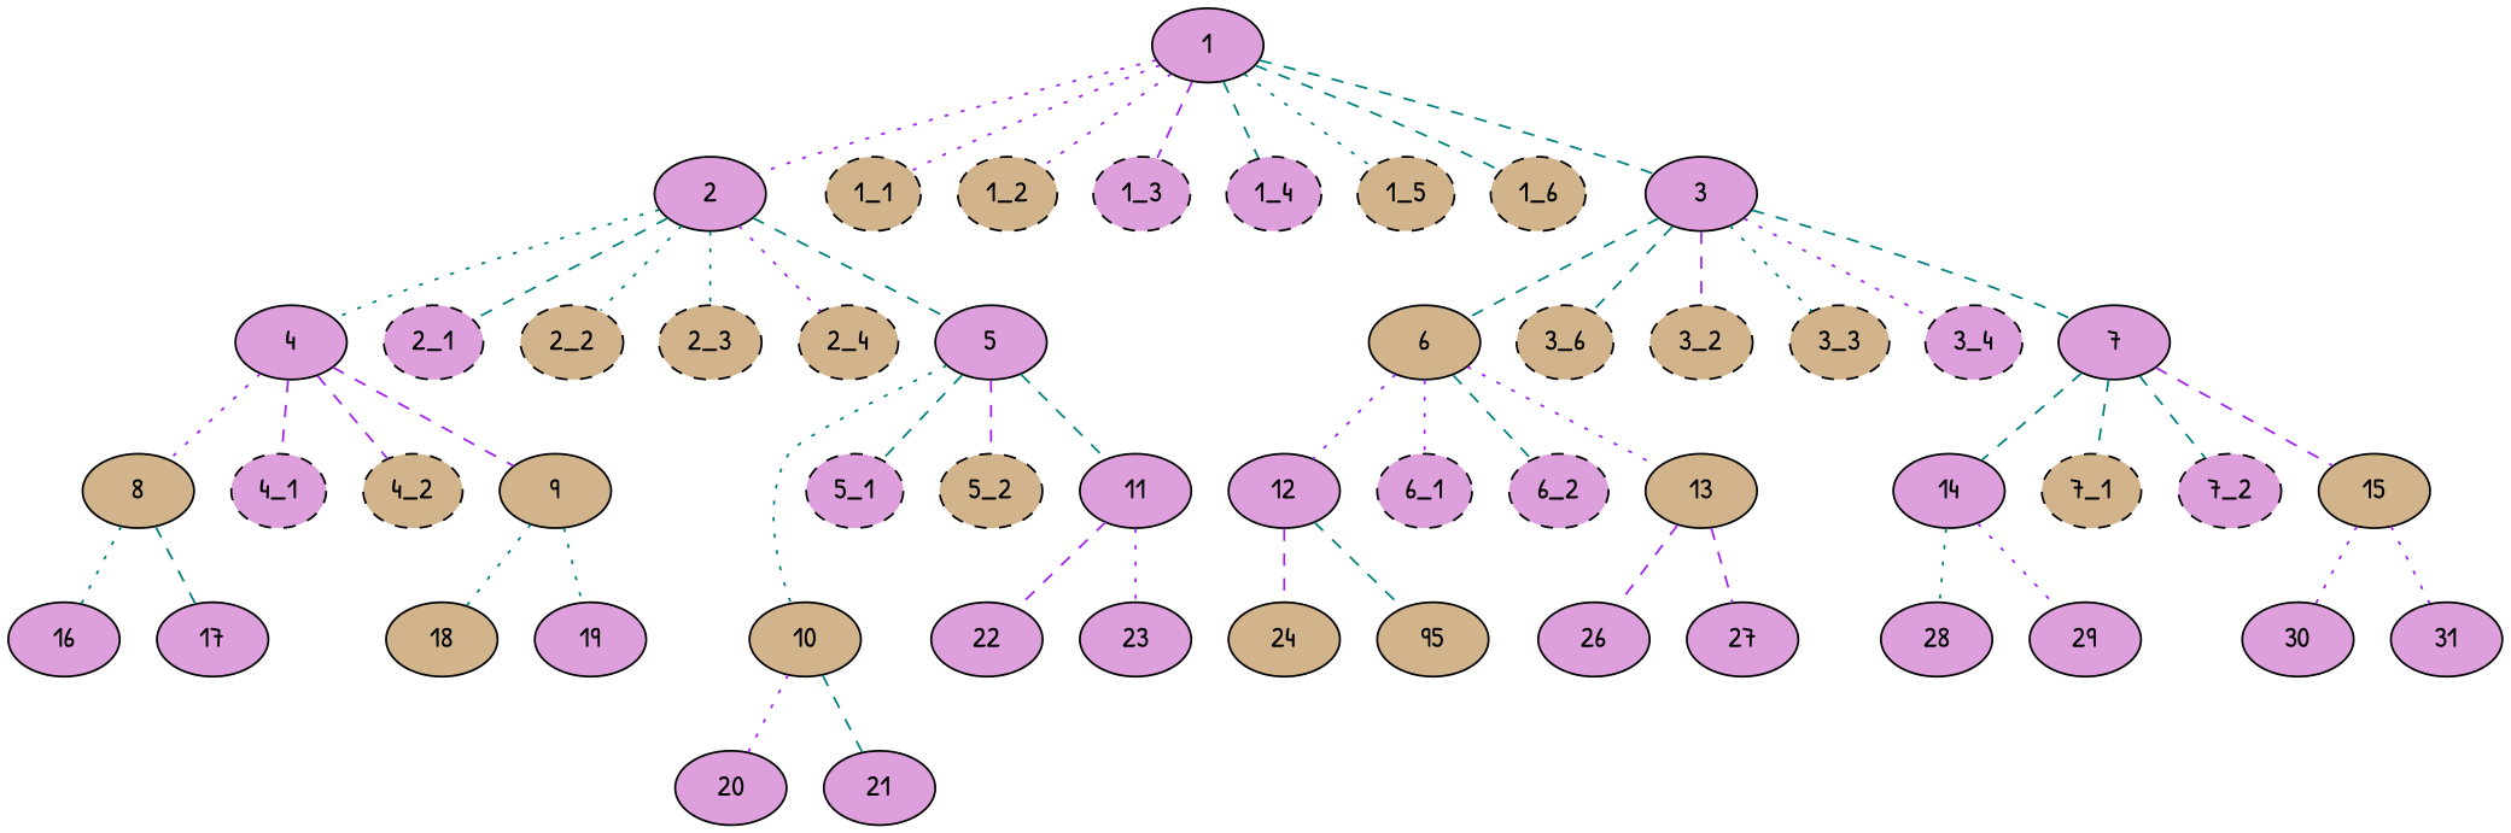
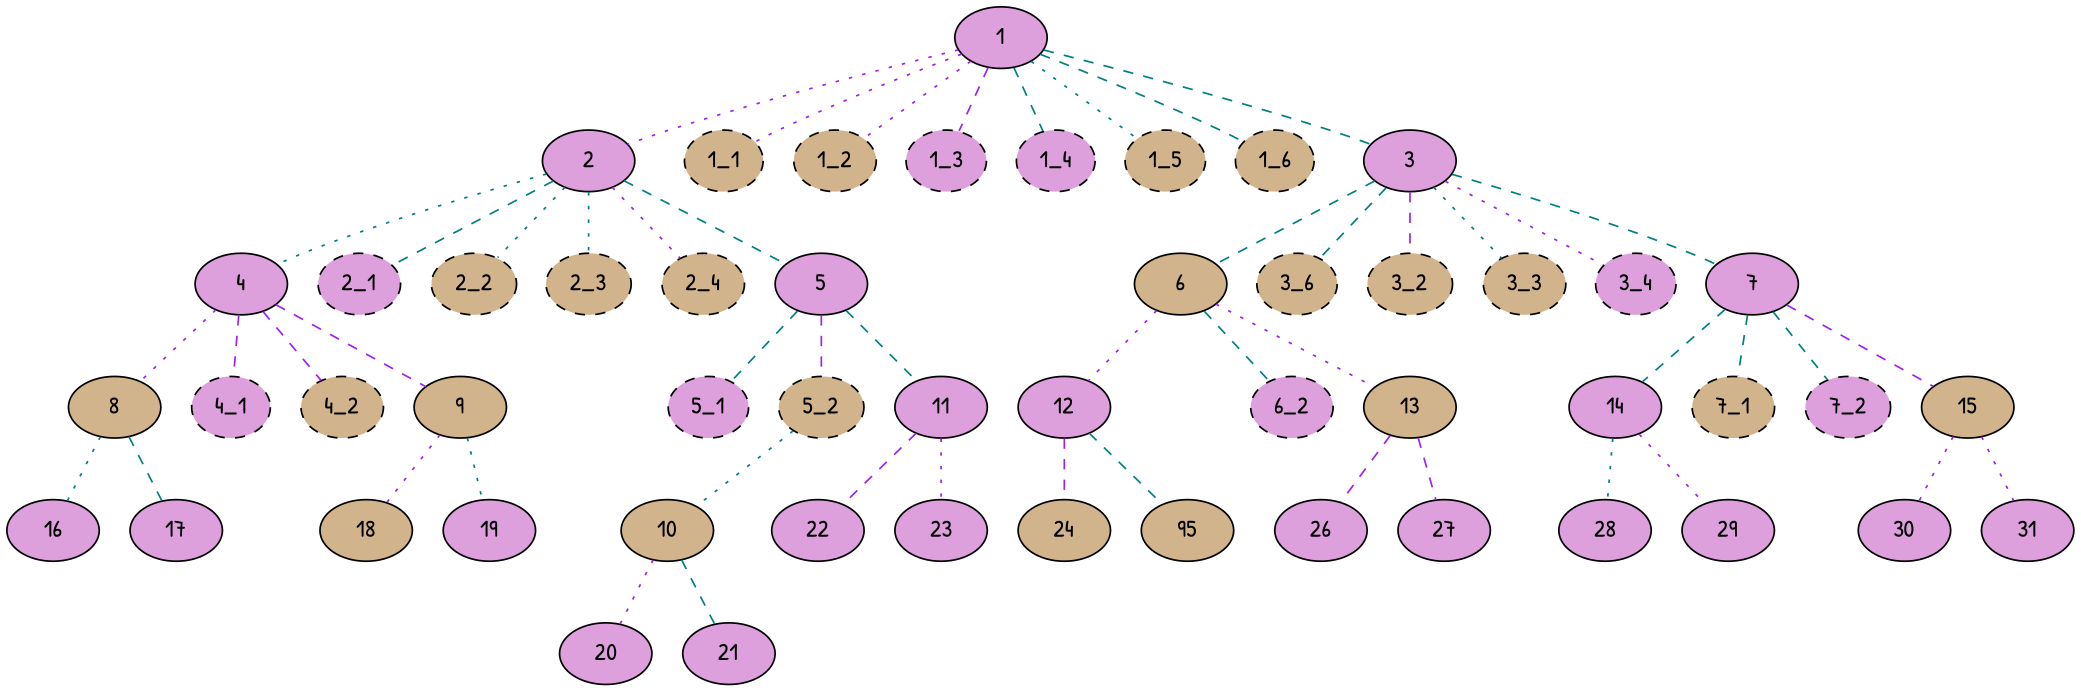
  graph {
    fontname="Patrick Hand"
    node [fillcolor=plum fontname="Patrick Hand" style=filled]
    edge [color=teal fontname="Patrick Hand" style=dashed]
    n1 [label=1]
    n2 [label=2]
    n3 [fillcolor=tan label="1_1" style="dashed,filled" width=.1]
    n4 [fillcolor=tan label="1_2" style="dashed,filled" width=.1]
    n5 [label="1_3" style="dashed,filled" width=.1]
    n6 [label="1_4" style="dashed,filled" width=.1]
    n7 [fillcolor=tan label="1_5" style="dashed,filled" width=.1]
    n8 [fillcolor=tan label="1_6" style="dashed,filled" width=.1]
    n9 [label=3]
    n10 [label=4]
    n11 [label="2_1" style="dashed,filled" width=.1]
    n12 [fillcolor=tan label="2_2" style="dashed,filled" width=.1]
    n13 [fillcolor=tan label="2_3" style="dashed,filled" width=.1]
    n14 [fillcolor=tan label="2_4" style="dashed,filled" width=.1]
    n15 [label=5]
    n16 [fillcolor=tan label=6]
    n17 [fillcolor=tan label="3_6" style="dashed,filled" width=.1]
    n18 [fillcolor=tan label="3_2" style="dashed,filled" width=.1]
    n19 [fillcolor=tan label="3_3" style="dashed,filled" width=.1]
    n20 [label="3_4" style="dashed,filled" width=.1]
    n21 [label=7]
    n22 [fillcolor=tan label=8]
    n23 [label="4_1" style="dashed,filled" width=.1]
    n24 [fillcolor=tan label="4_2" style="dashed,filled" width=.1]
    n25 [fillcolor=tan label=9]
    n26 [fillcolor=tan label=10]
    n27 [label="5_1" style="dashed,filled" width=.1]
    n28 [fillcolor=tan label="5_2" style="dashed,filled" width=.1]
    n29 [label=11]
    n30 [label=12]
-   n31 [label="6_1" style="dashed,filled" width=.1]
    n32 [label="6_2" style="dashed,filled" width=.1]
    n33 [fillcolor=tan label=13]
    n34 [label=14]
    n35 [fillcolor=tan label="7_1" style="dashed,filled" width=.1]
    n36 [label="7_2" style="dashed,filled" width=.1]
    n37 [fillcolor=tan label=15]
    n38 [label=16]
    n39 [label=17]
    n40 [fillcolor=tan label=18]
    n41 [label=19]
    n42 [label=20]
    n43 [label=21]
    n44 [label=22]
    n45 [label=23]
    n46 [fillcolor=tan label=24]
    n47 [fillcolor=tan label=95]
    n48 [label=26]
    n49 [label=27]
    n50 [label=28]
    n51 [label=29]
    n52 [label=30]
    n53 [label=31]
    n1 -- n2 [color=purple style=dotted]
    n1 -- n3 [color=purple style=dotted]
    n1 -- n4 [color=purple style=dotted]
    n1 -- n5 [color=purple]
    n1 -- n6
    n1 -- n7 [style=dotted]
    n1 -- n8
    n1 -- n9
    n2 -- n10 [style=dotted]
    n2 -- n11
    n2 -- n12 [style=dotted]
    n2 -- n13 [style=dotted]
    n2 -- n14 [color=purple style=dotted]
    n2 -- n15
    n9 -- n16
    n9 -- n17
    n9 -- n18 [color=purple]
    n9 -- n19 [style=dotted]
    n9 -- n20 [color=purple style=dotted]
    n9 -- n21
    n10 -- n22 [color=purple style=dotted]
    n10 -- n23 [color=purple]
    n10 -- n24 [color=purple]
    n10 -- n25 [color=purple]
-   n15 -- n26 [style=dotted]
+   n28 -- n26 [style=dotted]
    n15 -- n27
    n15 -- n28 [color=purple]
    n15 -- n29
    n16 -- n30 [color=purple style=dotted]
-   n16 -- n31 [color=purple style=dotted]
    n16 -- n32
    n16 -- n33 [color=purple style=dotted]
    n21 -- n34
    n21 -- n35
    n21 -- n36
    n21 -- n37 [color=purple]
    n22 -- n38 [style=dotted]
    n22 -- n39
-   n25 -- n40 [style=dotted]
+   n25 -- n40 [color=purple style=dotted]
    n25 -- n41 [style=dotted]
    n26 -- n42 [color=purple style=dotted]
    n26 -- n43
    n29 -- n44 [color=purple]
    n29 -- n45 [color=purple style=dotted]
    n30 -- n46 [color=purple]
    n30 -- n47
    n33 -- n48 [color=purple]
    n33 -- n49 [color=purple]
    n34 -- n50 [style=dotted]
    n34 -- n51 [color=purple style=dotted]
    n37 -- n52 [color=purple style=dotted]
    n37 -- n53 [color=purple style=dotted]
  }
